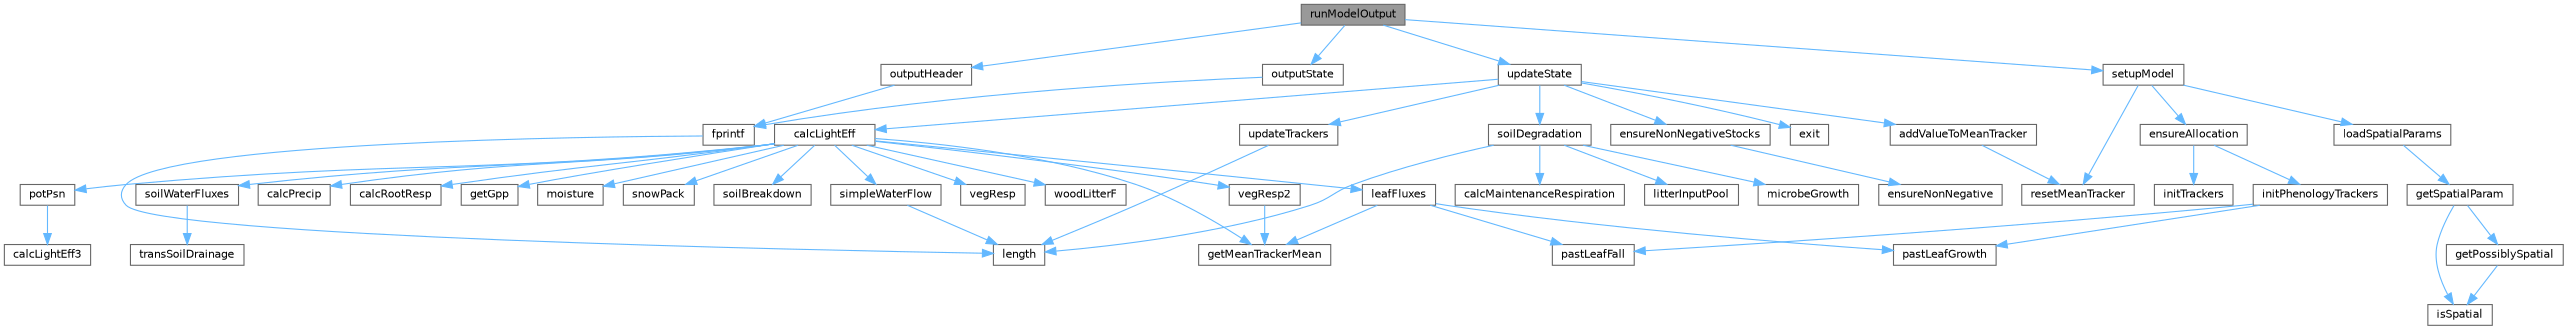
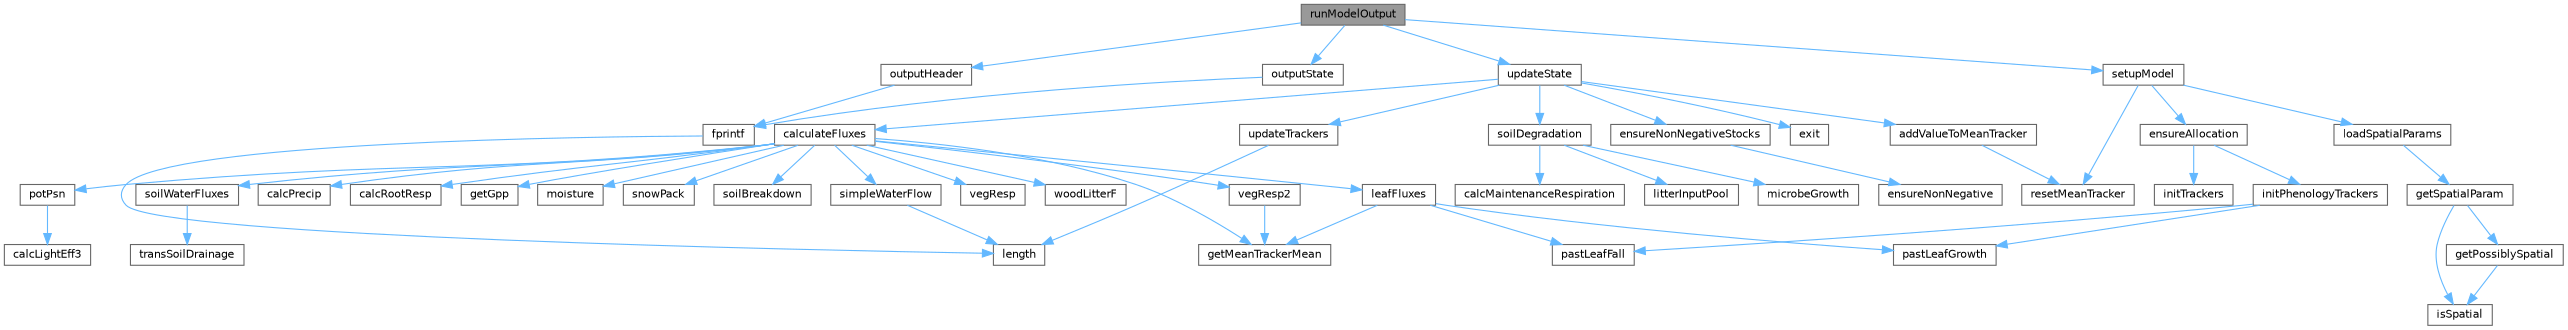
  digraph {
    rankdir=TB
    node [color=grey40 fillcolor=white fontname=Helvetica fontsize=10 shape=box style=filled]
    edge [color=steelblue1 fontname=Helvetica fontsize=10 labelfontname=Helvetica labelfontsize=10 style=solid]
    n1 [color=gray40 fillcolor=grey60 fontcolor=black height=0.2 label=runModelOutput width=0.4]
    n2 [height=0.2 label=outputHeader width=0.4]
    n3 [height=0.2 label=outputState width=0.4]
    n4 [height=0.2 label=setupModel width=0.4]
    n5 [height=0.2 label=updateState width=0.4]
    n6 [height=0.2 label=fprintf width=0.4]
    n7 [height=0.2 label=ensureAllocation width=0.4]
    n8 [height=0.2 label=loadSpatialParams width=0.4]
    n9 [height=0.2 label=resetMeanTracker width=0.4]
    n10 [height=0.2 label=addValueToMeanTracker width=0.4]
-   n11 [height=0.2 label=calcLightEff width=0.4]
+   n11 [height=0.2 label=calculateFluxes width=0.4]
    n12 [height=0.2 label=ensureNonNegativeStocks width=0.4]
    n13 [height=0.2 label=exit width=0.4]
    n14 [height=0.2 label=soilDegradation width=0.4]
    n15 [height=0.2 label=updateTrackers width=0.4]
    n16 [height=0.2 label=length width=0.4]
    n17 [height=0.2 label=initPhenologyTrackers width=0.4]
    n18 [height=0.2 label=initTrackers width=0.4]
    n19 [height=0.2 label=pastLeafFall width=0.4]
    n20 [height=0.2 label=pastLeafGrowth width=0.4]
    n21 [height=0.2 label=getSpatialParam width=0.4]
    n22 [height=0.2 label=getPossiblySpatial width=0.4]
    n23 [height=0.2 label=isSpatial width=0.4]
    n24 [height=0.2 label=calcPrecip width=0.4]
    n25 [height=0.2 label=calcRootResp width=0.4]
    n26 [height=0.2 label=getGpp width=0.4]
    n27 [height=0.2 label=getMeanTrackerMean width=0.4]
    n28 [height=0.2 label=leafFluxes width=0.4]
    n29 [height=0.2 label=moisture width=0.4]
    n30 [height=0.2 label=potPsn width=0.4]
    n31 [height=0.2 label=simpleWaterFlow width=0.4]
    n32 [height=0.2 label=snowPack width=0.4]
    n33 [height=0.2 label=soilBreakdown width=0.4]
    n34 [height=0.2 label=soilWaterFluxes width=0.4]
    n35 [height=0.2 label=vegResp width=0.4]
    n36 [height=0.2 label=vegResp2 width=0.4]
    n37 [height=0.2 label=woodLitterF width=0.4]
    n38 [height=0.2 label=ensureNonNegative width=0.4]
    n39 [height=0.2 label=calcMaintenanceRespiration width=0.4]
    n40 [height=0.2 label=litterInputPool width=0.4]
    n41 [height=0.2 label=microbeGrowth width=0.4]
    n42 [height=0.2 label=calcLightEff3 width=0.4]
    n43 [height=0.2 label=transSoilDrainage width=0.4]
    n1 -> n2
    n1 -> n3
    n1 -> n4
    n1 -> n5
    n2 -> n6
    n3 -> n6
    n4 -> n7
    n4 -> n8
    n4 -> n9
    n5 -> n10
    n5 -> n11
    n5 -> n12
    n5 -> n13
    n5 -> n14
    n5 -> n15
    n6 -> n16
    n7 -> n17
    n7 -> n18
    n8 -> n21
    n10 -> n9
    n11 -> n24
    n11 -> n25
    n11 -> n26
    n11 -> n27
    n11 -> n28
    n11 -> n29
    n11 -> n30
    n11 -> n31
    n11 -> n32
    n11 -> n33
    n11 -> n34
    n11 -> n35
    n11 -> n36
    n11 -> n37
    n12 -> n38
-   n14 -> n16
    n14 -> n39
    n14 -> n40
    n14 -> n41
    n15 -> n16
    n17 -> n19
    n17 -> n20
    n21 -> n22
    n21 -> n23
    n22 -> n23
    n28 -> n19
    n28 -> n20
    n28 -> n27
    n30 -> n42
    n31 -> n16
    n34 -> n43
    n36 -> n27
  }
